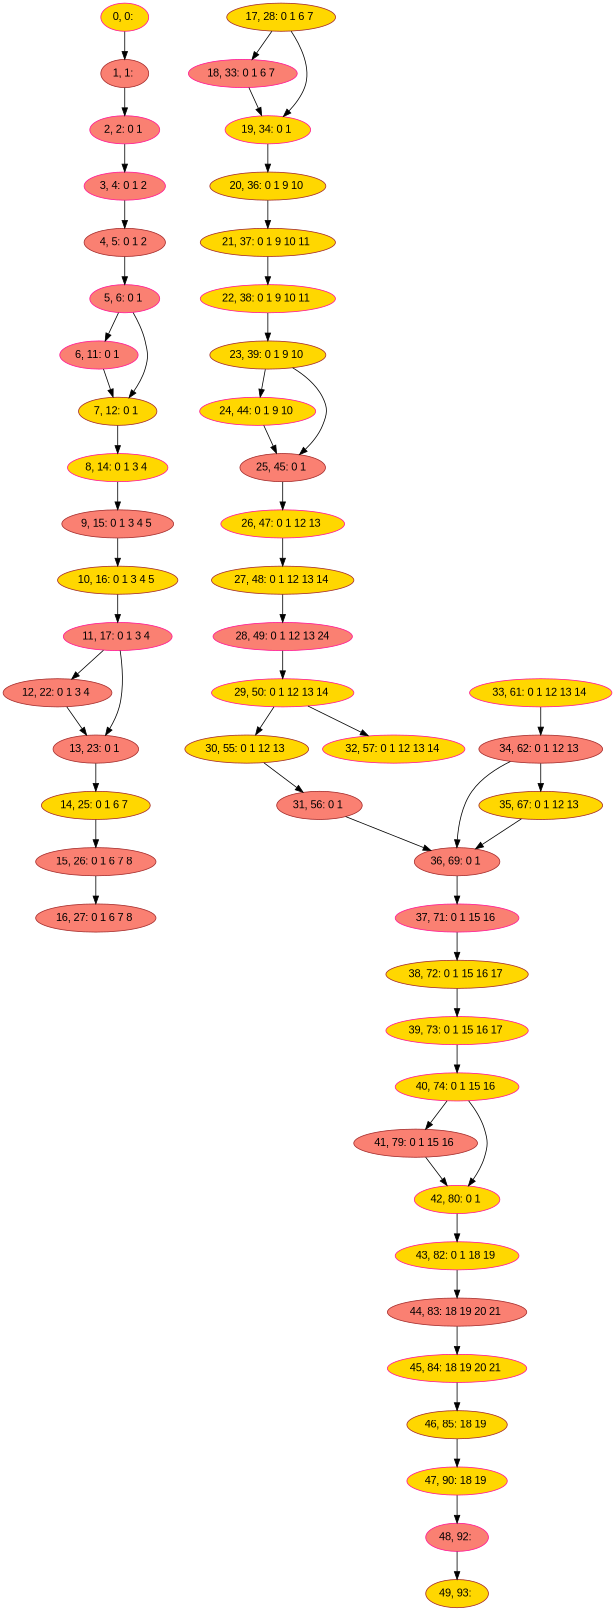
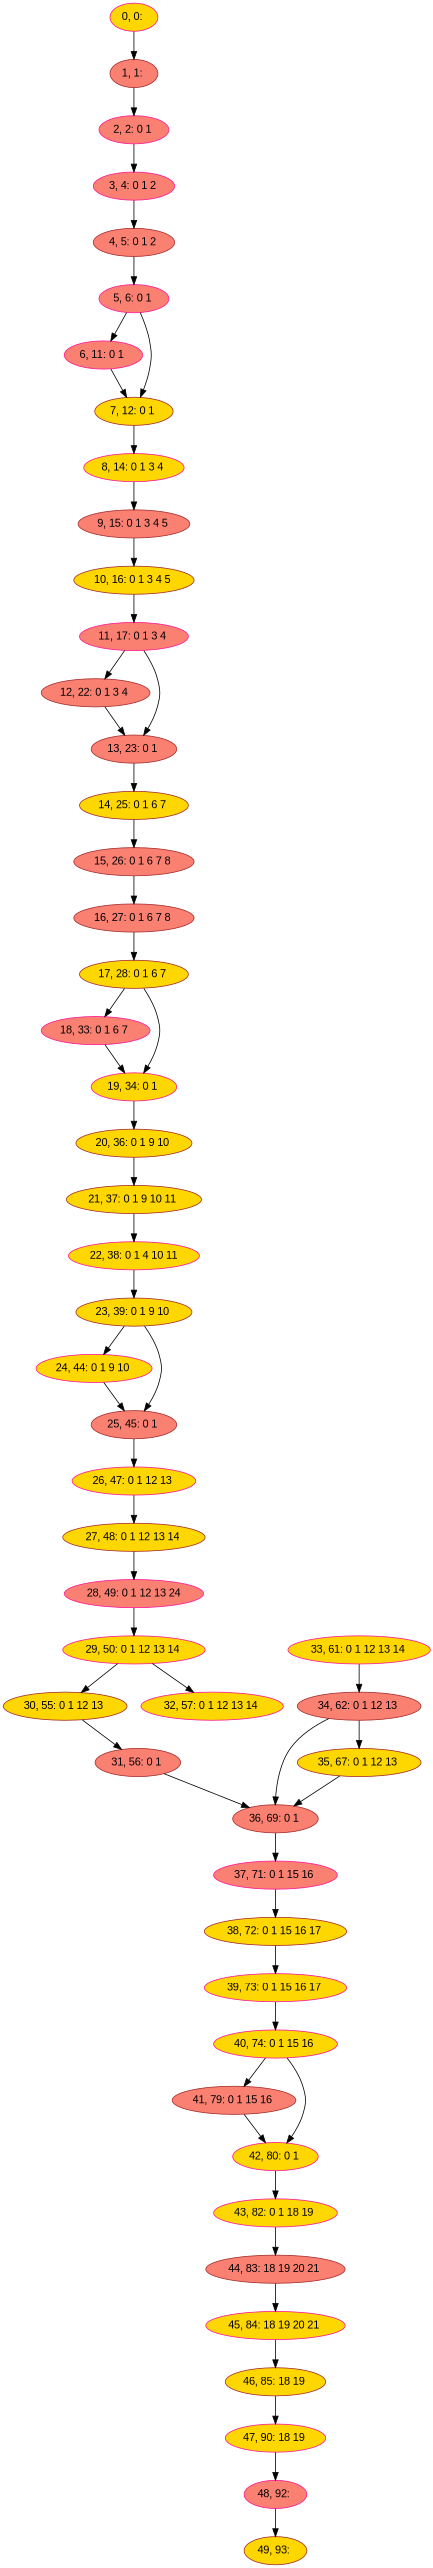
  digraph {
    fontname="Liberation Sans"
    node [color=brown fillcolor=gold fontname="Liberation Sans" style=filled]
    edge [fontname="Liberation Sans"]
    n1 [color=deeppink label="0, 0: "]
    n2 [fillcolor=salmon label="1, 1: "]
    n3 [color=deeppink fillcolor=salmon label="2, 2: 0 1 "]
    n4 [color=deeppink fillcolor=salmon label="3, 4: 0 1 2 "]
    n5 [fillcolor=salmon label="4, 5: 0 1 2 "]
    n6 [color=deeppink fillcolor=salmon label="5, 6: 0 1 "]
    n7 [color=deeppink fillcolor=salmon label="6, 11: 0 1 "]
    n8 [label="7, 12: 0 1 "]
    n9 [color=deeppink label="8, 14: 0 1 3 4 "]
    n10 [fillcolor=salmon label="9, 15: 0 1 3 4 5 "]
    n11 [label="10, 16: 0 1 3 4 5 "]
    n12 [color=deeppink fillcolor=salmon label="11, 17: 0 1 3 4 "]
    n13 [fillcolor=salmon label="12, 22: 0 1 3 4 "]
    n14 [fillcolor=salmon label="13, 23: 0 1 "]
    n15 [label="14, 25: 0 1 6 7 "]
    n16 [fillcolor=salmon label="15, 26: 0 1 6 7 8 "]
    n17 [fillcolor=salmon label="16, 27: 0 1 6 7 8 "]
    n18 [label="17, 28: 0 1 6 7 "]
    n19 [color=deeppink fillcolor=salmon label="18, 33: 0 1 6 7 "]
    n20 [color=deeppink label="19, 34: 0 1 "]
    n21 [label="20, 36: 0 1 9 10 "]
    n22 [label="21, 37: 0 1 9 10 11 "]
-   n23 [color=deeppink label="22, 38: 0 1 9 10 11 "]
+   n23 [color=deeppink label="22, 38: 0 1 4 10 11"]
    n24 [label="23, 39: 0 1 9 10 "]
    n25 [color=deeppink label="24, 44: 0 1 9 10 "]
    n26 [fillcolor=salmon label="25, 45: 0 1 "]
    n27 [color=deeppink label="26, 47: 0 1 12 13 "]
    n28 [label="27, 48: 0 1 12 13 14 "]
    n29 [color=deeppink fillcolor=salmon label="28, 49: 0 1 12 13 24"]
    n30 [color=deeppink label="29, 50: 0 1 12 13 14 "]
    n31 [label="30, 55: 0 1 12 13 "]
    n32 [color=deeppink label="32, 57: 0 1 12 13 14 "]
    n33 [fillcolor=salmon label="31, 56: 0 1 "]
    n34 [fillcolor=salmon label="36, 69: 0 1 "]
    n35 [color=deeppink fillcolor=salmon label="37, 71: 0 1 15 16 "]
    n36 [color=deeppink label="33, 61: 0 1 12 13 14 "]
    n37 [fillcolor=salmon label="34, 62: 0 1 12 13 "]
    n38 [label="35, 67: 0 1 12 13 "]
    n39 [label="38, 72: 0 1 15 16 17 "]
    n40 [color=deeppink label="39, 73: 0 1 15 16 17 "]
    n41 [color=deeppink label="40, 74: 0 1 15 16 "]
    n42 [fillcolor=salmon label="41, 79: 0 1 15 16 "]
    n43 [color=deeppink label="42, 80: 0 1 "]
    n44 [color=deeppink label="43, 82: 0 1 18 19 "]
    n45 [fillcolor=salmon label="44, 83: 18 19 20 21 "]
    n46 [color=deeppink label="45, 84: 18 19 20 21 "]
    n47 [label="46, 85: 18 19 "]
    n48 [color=deeppink label="47, 90: 18 19 "]
    n49 [color=deeppink fillcolor=salmon label="48, 92: "]
    n50 [label="49, 93: "]
    n1 -> n2
    n2 -> n3
    n3 -> n4
    n4 -> n5
    n5 -> n6
    n6 -> n7
    n6 -> n8
    n7 -> n8
    n8 -> n9
    n9 -> n10
    n10 -> n11
    n11 -> n12
    n12 -> n13
    n12 -> n14
    n13 -> n14
    n14 -> n15
    n15 -> n16
    n16 -> n17
+   n17 -> n18
    n18 -> n19
    n18 -> n20
    n19 -> n20
    n20 -> n21
    n21 -> n22
    n22 -> n23
    n23 -> n24
    n24 -> n25
    n24 -> n26
    n25 -> n26
    n26 -> n27
    n27 -> n28
    n28 -> n29
    n29 -> n30
    n30 -> n31
    n30 -> n32
    n31 -> n33
    n33 -> n34
    n34 -> n35
    n35 -> n39
    n36 -> n37
    n37 -> n34
    n37 -> n38
    n38 -> n34
    n39 -> n40
    n40 -> n41
    n41 -> n42
    n41 -> n43
    n42 -> n43
    n43 -> n44
    n44 -> n45
    n45 -> n46
    n46 -> n47
    n47 -> n48
    n48 -> n49
    n49 -> n50
  }
